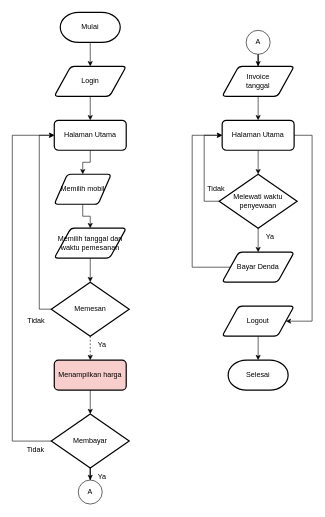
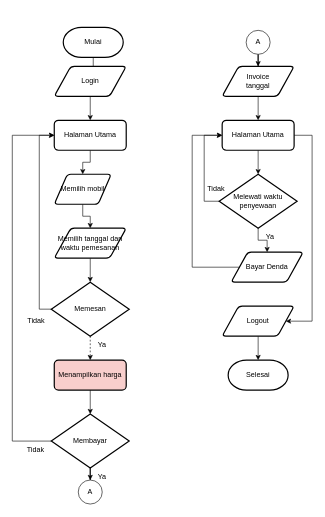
  <mxCell id="0" />
  <mxCell id="1" parent="0" />
  <mxCell id="2" style="edgeStyle=orthogonalEdgeStyle;rounded=0;orthogonalLoop=1;jettySize=auto;html=1;entryX=0.5;entryY=0;entryDx=0;entryDy=0;" edge="1" parent="1" source="3" target="5"><mxGeometry relative="1" as="geometry" /></mxCell>
- <mxCell id="3" value="Mulai" style="strokeWidth=2;html=1;shape=mxgraph.flowchart.terminator;whiteSpace=wrap;" vertex="1" parent="1"><mxGeometry x="100" y="20" width="100" height="50" as="geometry" /></mxCell>
+ <mxCell id="3" value="Mulai" style="strokeWidth=2;html=1;shape=mxgraph.flowchart.terminator;whiteSpace=wrap;" vertex="1" parent="1"><mxGeometry x="105" y="45" width="100" height="50" as="geometry" /></mxCell>
  <mxCell id="4" style="edgeStyle=orthogonalEdgeStyle;rounded=0;orthogonalLoop=1;jettySize=auto;html=1;entryX=0.5;entryY=0;entryDx=0;entryDy=0;" edge="1" parent="1" source="5" target="7"><mxGeometry relative="1" as="geometry" /></mxCell>
  <mxCell id="5" value="Login" style="shape=parallelogram;html=1;strokeWidth=2;perimeter=parallelogramPerimeter;whiteSpace=wrap;rounded=1;arcSize=12;size=0.23;" vertex="1" parent="1"><mxGeometry x="90" y="110" width="120" height="50" as="geometry" /></mxCell>
  <mxCell id="6" style="edgeStyle=orthogonalEdgeStyle;rounded=0;orthogonalLoop=1;jettySize=auto;html=1;exitX=0.5;exitY=1;exitDx=0;exitDy=0;entryX=0.5;entryY=0;entryDx=0;entryDy=0;" edge="1" parent="1" source="7" target="9"><mxGeometry relative="1" as="geometry" /></mxCell>
  <mxCell id="7" value="Halaman Utama" style="rounded=1;whiteSpace=wrap;html=1;absoluteArcSize=1;arcSize=14;strokeWidth=2;" vertex="1" parent="1"><mxGeometry x="90" y="200" width="120" height="50" as="geometry" /></mxCell>
  <mxCell id="8" style="edgeStyle=orthogonalEdgeStyle;rounded=0;orthogonalLoop=1;jettySize=auto;html=1;entryX=0.5;entryY=0;entryDx=0;entryDy=0;" edge="1" parent="1" source="9" target="11"><mxGeometry relative="1" as="geometry" /></mxCell>
  <mxCell id="9" value="Memilih mobil" style="shape=parallelogram;html=1;strokeWidth=2;perimeter=parallelogramPerimeter;whiteSpace=wrap;rounded=1;arcSize=12;size=0.23;" vertex="1" parent="1"><mxGeometry x="90" y="290" width="95" height="50" as="geometry" /></mxCell>
  <mxCell id="10" style="edgeStyle=orthogonalEdgeStyle;rounded=0;orthogonalLoop=1;jettySize=auto;html=1;entryX=0.5;entryY=0;entryDx=0;entryDy=0;entryPerimeter=0;" edge="1" parent="1" source="11" target="14"><mxGeometry relative="1" as="geometry" /></mxCell>
  <mxCell id="11" value="Memilih tanggal dan waktu pemesanan" style="shape=parallelogram;html=1;strokeWidth=2;perimeter=parallelogramPerimeter;whiteSpace=wrap;rounded=1;arcSize=12;size=0.23;" vertex="1" parent="1"><mxGeometry x="90" y="380" width="120" height="50" as="geometry" /></mxCell>
  <mxCell id="12" style="edgeStyle=orthogonalEdgeStyle;rounded=0;orthogonalLoop=1;jettySize=auto;html=1;entryX=0.5;entryY=0;entryDx=0;entryDy=0;dashed=1;" edge="1" parent="1" source="14" target="16"><mxGeometry relative="1" as="geometry"><mxPoint x="150" y="590" as="targetPoint" /></mxGeometry></mxCell>
  <mxCell id="13" style="edgeStyle=orthogonalEdgeStyle;rounded=0;orthogonalLoop=1;jettySize=auto;html=1;exitX=0;exitY=0.5;exitDx=0;exitDy=0;exitPerimeter=0;entryX=0;entryY=0.5;entryDx=0;entryDy=0;" edge="1" parent="1" source="14" target="7"><mxGeometry relative="1" as="geometry" /></mxCell>
  <mxCell id="14" value="Memesan" style="strokeWidth=2;html=1;shape=mxgraph.flowchart.decision;whiteSpace=wrap;" vertex="1" parent="1"><mxGeometry x="85" y="470" width="130" height="90" as="geometry" /></mxCell>
  <mxCell id="15" style="edgeStyle=orthogonalEdgeStyle;rounded=0;orthogonalLoop=1;jettySize=auto;html=1;entryX=0.5;entryY=0;entryDx=0;entryDy=0;entryPerimeter=0;" edge="1" parent="1" source="16" target="18"><mxGeometry relative="1" as="geometry" /></mxCell>
  <mxCell id="16" value="Menampilkan harga" style="rounded=1;whiteSpace=wrap;html=1;absoluteArcSize=1;arcSize=14;strokeWidth=2;fillColor=#f8cecc;" vertex="1" parent="1"><mxGeometry x="90" y="600" width="120" height="50" as="geometry" /></mxCell>
  <mxCell id="17" style="edgeStyle=orthogonalEdgeStyle;rounded=0;orthogonalLoop=1;jettySize=auto;html=1;entryX=0.5;entryY=0;entryDx=0;entryDy=0;" edge="1" parent="1" source="18" target="33"><mxGeometry relative="1" as="geometry" /></mxCell>
  <mxCell id="18" value="Membayar" style="strokeWidth=2;html=1;shape=mxgraph.flowchart.decision;whiteSpace=wrap;" vertex="1" parent="1"><mxGeometry x="85" y="690" width="130" height="90" as="geometry" /></mxCell>
  <mxCell id="19" value="" style="endArrow=classic;html=1;rounded=0;exitX=0;exitY=0.5;exitDx=0;exitDy=0;exitPerimeter=0;entryX=0;entryY=0.5;entryDx=0;entryDy=0;" edge="1" parent="1" source="18" target="7"><mxGeometry width="50" height="50" relative="1" as="geometry"><mxPoint x="-30" y="670" as="sourcePoint" /><mxPoint x="20" y="220" as="targetPoint" /><Array as="points"><mxPoint x="20" y="735" /><mxPoint x="20" y="225" /></Array></mxGeometry></mxCell>
  <mxCell id="20" style="edgeStyle=orthogonalEdgeStyle;rounded=0;orthogonalLoop=1;jettySize=auto;html=1;entryX=0.5;entryY=0;entryDx=0;entryDy=0;" edge="1" parent="1" source="21" target="23"><mxGeometry relative="1" as="geometry" /></mxCell>
  <mxCell id="21" value="Invoice &lt;br&gt;tanggal" style="shape=parallelogram;html=1;strokeWidth=2;perimeter=parallelogramPerimeter;whiteSpace=wrap;rounded=1;arcSize=12;size=0.23;" vertex="1" parent="1"><mxGeometry x="370" y="110" width="120" height="50" as="geometry" /></mxCell>
  <mxCell id="22" style="edgeStyle=orthogonalEdgeStyle;rounded=0;orthogonalLoop=1;jettySize=auto;html=1;entryX=0.5;entryY=0;entryDx=0;entryDy=0;entryPerimeter=0;" edge="1" parent="1" source="23" target="25"><mxGeometry relative="1" as="geometry" /></mxCell>
  <mxCell id="23" value="Halaman Utama" style="rounded=1;whiteSpace=wrap;html=1;absoluteArcSize=1;arcSize=14;strokeWidth=2;" vertex="1" parent="1"><mxGeometry x="370" y="200" width="120" height="50" as="geometry" /></mxCell>
  <mxCell id="24" style="edgeStyle=orthogonalEdgeStyle;rounded=0;orthogonalLoop=1;jettySize=auto;html=1;exitX=0.5;exitY=1;exitDx=0;exitDy=0;exitPerimeter=0;entryX=0.5;entryY=0;entryDx=0;entryDy=0;" edge="1" parent="1" source="25" target="26"><mxGeometry relative="1" as="geometry" /></mxCell>
  <mxCell id="25" value="Melewati waktu&lt;br&gt;penyewaan" style="strokeWidth=2;html=1;shape=mxgraph.flowchart.decision;whiteSpace=wrap;" vertex="1" parent="1"><mxGeometry x="365" y="290" width="130" height="90" as="geometry" /></mxCell>
- <mxCell id="26" value="Bayar Denda" style="shape=parallelogram;html=1;strokeWidth=2;perimeter=parallelogramPerimeter;whiteSpace=wrap;rounded=1;arcSize=12;size=0.23;" vertex="1" parent="1"><mxGeometry x="370" y="420" width="120" height="50" as="geometry" /></mxCell>
+ <mxCell id="26" value="Bayar Denda" style="shape=parallelogram;html=1;strokeWidth=2;perimeter=parallelogramPerimeter;whiteSpace=wrap;rounded=1;arcSize=12;size=0.23;" vertex="1" parent="1"><mxGeometry x="385" y="420" width="120" height="50" as="geometry" /></mxCell>
  <mxCell id="27" value="" style="endArrow=classic;html=1;rounded=0;entryX=0;entryY=0.5;entryDx=0;entryDy=0;exitX=0;exitY=0.5;exitDx=0;exitDy=0;exitPerimeter=0;" edge="1" parent="1" source="25" target="23"><mxGeometry width="50" height="50" relative="1" as="geometry"><mxPoint x="330" y="290" as="sourcePoint" /><mxPoint x="380" y="240" as="targetPoint" /><Array as="points"><mxPoint x="340" y="335" /><mxPoint x="340" y="225" /></Array></mxGeometry></mxCell>
  <mxCell id="28" value="" style="endArrow=classic;html=1;rounded=0;entryX=0;entryY=0.5;entryDx=0;entryDy=0;exitX=0;exitY=0.5;exitDx=0;exitDy=0;" edge="1" parent="1" source="26" target="23"><mxGeometry width="50" height="50" relative="1" as="geometry"><mxPoint x="365" y="360" as="sourcePoint" /><mxPoint x="370" y="250" as="targetPoint" /><Array as="points"><mxPoint x="320" y="445" /><mxPoint x="320" y="225" /></Array></mxGeometry></mxCell>
  <mxCell id="29" style="edgeStyle=orthogonalEdgeStyle;rounded=0;orthogonalLoop=1;jettySize=auto;html=1;entryX=0.5;entryY=0;entryDx=0;entryDy=0;entryPerimeter=0;" edge="1" parent="1" source="30" target="32"><mxGeometry relative="1" as="geometry" /></mxCell>
  <mxCell id="30" value="Logout" style="shape=parallelogram;html=1;strokeWidth=2;perimeter=parallelogramPerimeter;whiteSpace=wrap;rounded=1;arcSize=12;size=0.23;" vertex="1" parent="1"><mxGeometry x="370" y="510" width="120" height="50" as="geometry" /></mxCell>
  <mxCell id="31" value="" style="endArrow=classic;html=1;rounded=0;exitX=1;exitY=0.5;exitDx=0;exitDy=0;entryX=1;entryY=0.5;entryDx=0;entryDy=0;" edge="1" parent="1" source="23" target="30"><mxGeometry width="50" height="50" relative="1" as="geometry"><mxPoint x="520" y="310" as="sourcePoint" /><mxPoint x="570" y="260" as="targetPoint" /><Array as="points"><mxPoint x="520" y="225" /><mxPoint x="520" y="535" /></Array></mxGeometry></mxCell>
  <mxCell id="32" value="Selesai" style="strokeWidth=2;html=1;shape=mxgraph.flowchart.terminator;whiteSpace=wrap;" vertex="1" parent="1"><mxGeometry x="380" y="600" width="100" height="50" as="geometry" /></mxCell>
  <mxCell id="33" value="A" style="ellipse;whiteSpace=wrap;html=1;" vertex="1" parent="1"><mxGeometry x="130" y="800" width="40" height="40" as="geometry" /></mxCell>
  <mxCell id="34" style="edgeStyle=orthogonalEdgeStyle;rounded=0;orthogonalLoop=1;jettySize=auto;html=1;entryX=0.5;entryY=0;entryDx=0;entryDy=0;" edge="1" parent="1" source="35" target="21"><mxGeometry relative="1" as="geometry" /></mxCell>
  <mxCell id="35" value="A" style="ellipse;whiteSpace=wrap;html=1;" vertex="1" parent="1"><mxGeometry x="410" y="50" width="40" height="40" as="geometry" /></mxCell>
  <mxCell id="36" value="Tidak" style="text;html=1;strokeColor=none;fillColor=none;align=center;verticalAlign=middle;whiteSpace=wrap;rounded=0;" vertex="1" parent="1"><mxGeometry x="30" y="520" width="60" height="30" as="geometry" /></mxCell>
  <mxCell id="37" value="Tidak" style="text;html=1;strokeColor=none;fillColor=none;align=center;verticalAlign=middle;whiteSpace=wrap;rounded=0;" vertex="1" parent="1"><mxGeometry x="29" y="735" width="60" height="30" as="geometry" /></mxCell>
  <mxCell id="38" value="Ya" style="text;html=1;strokeColor=none;fillColor=none;align=center;verticalAlign=middle;whiteSpace=wrap;rounded=0;" vertex="1" parent="1"><mxGeometry x="140" y="560" width="60" height="30" as="geometry" /></mxCell>
  <mxCell id="39" value="Ya" style="text;html=1;strokeColor=none;fillColor=none;align=center;verticalAlign=middle;whiteSpace=wrap;rounded=0;" vertex="1" parent="1"><mxGeometry x="140" y="780" width="60" height="30" as="geometry" /></mxCell>
  <mxCell id="40" value="Ya" style="text;html=1;strokeColor=none;fillColor=none;align=center;verticalAlign=middle;whiteSpace=wrap;rounded=0;" vertex="1" parent="1"><mxGeometry x="420" y="380" width="60" height="30" as="geometry" /></mxCell>
  <mxCell id="41" value="Tidak" style="text;html=1;strokeColor=none;fillColor=none;align=center;verticalAlign=middle;whiteSpace=wrap;rounded=0;" vertex="1" parent="1"><mxGeometry x="330" y="300" width="60" height="30" as="geometry" /></mxCell>
